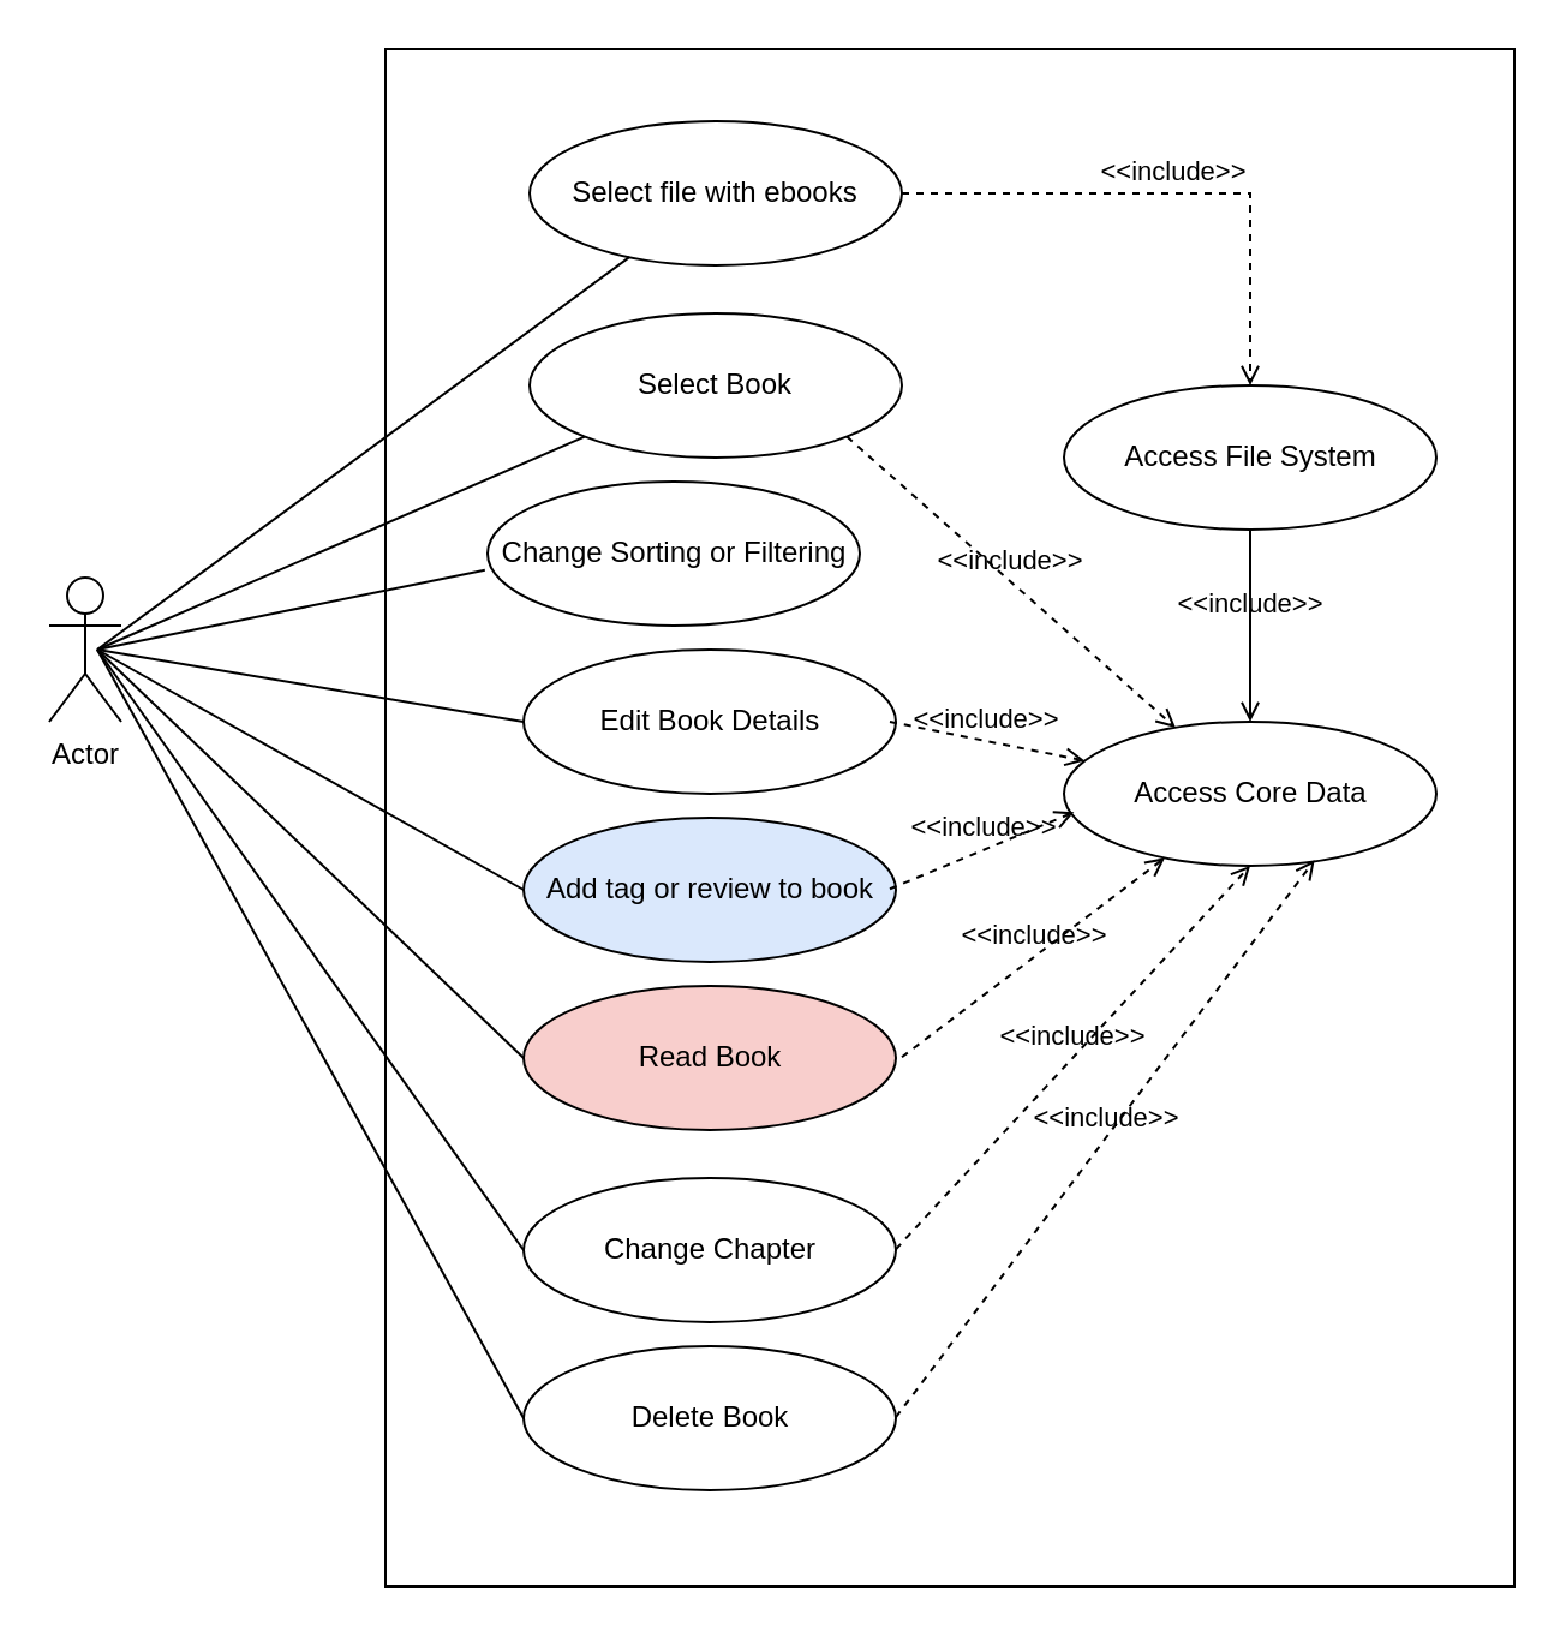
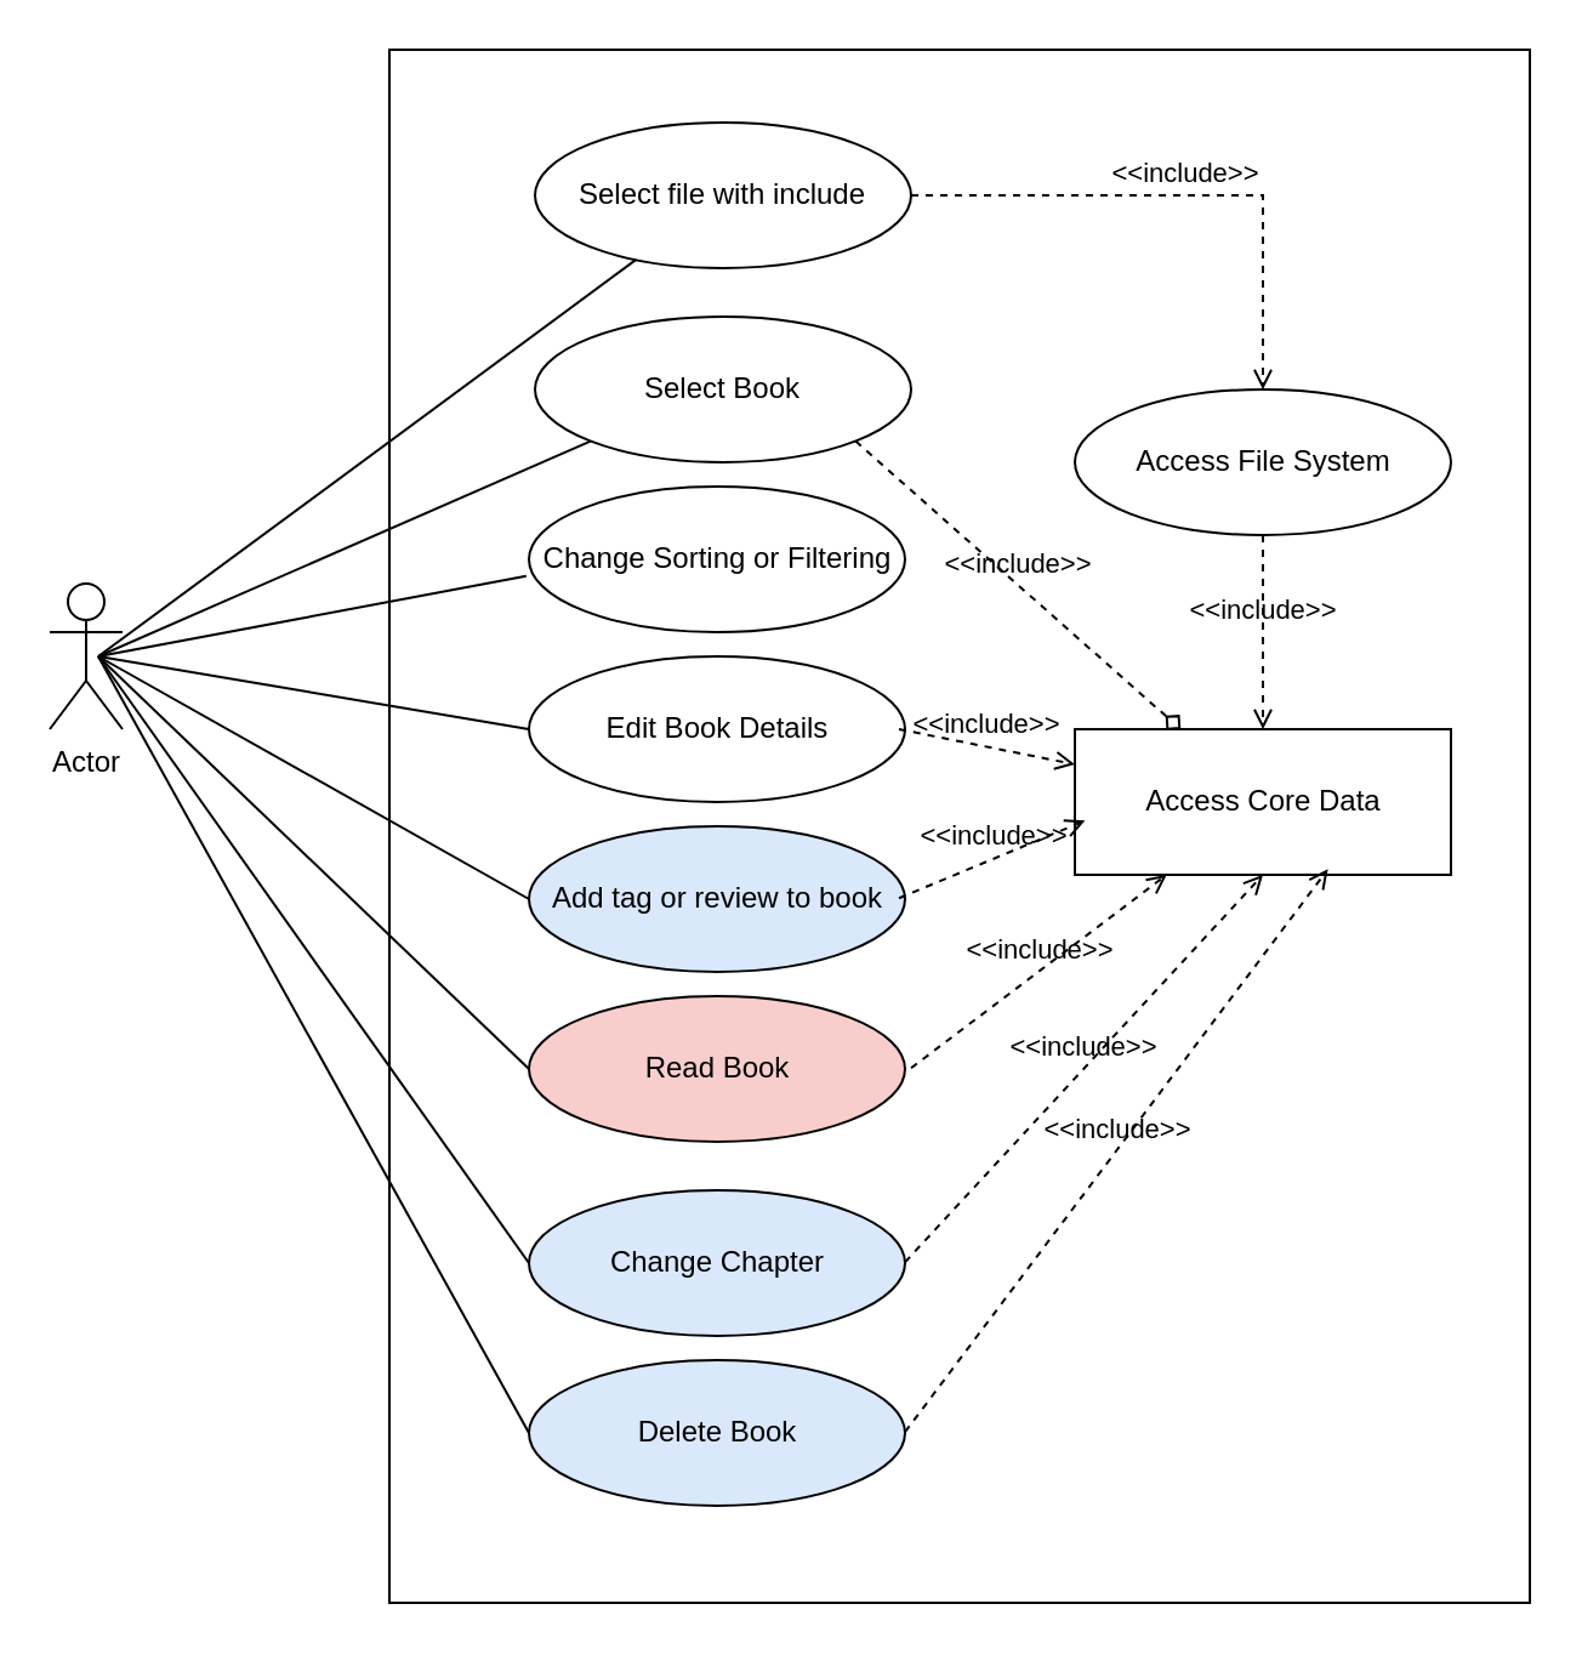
  <mxCell id="0" />
  <mxCell id="1" parent="0" />
  <mxCell id="2" value="Actor" style="shape=umlActor;verticalLabelPosition=bottom;verticalAlign=top;html=1;outlineConnect=0;" vertex="1" parent="1"><mxGeometry x="20" y="240" width="30" height="60" as="geometry" /></mxCell>
  <mxCell id="3" value="" style="rounded=0;whiteSpace=wrap;html=1;" vertex="1" parent="1"><mxGeometry x="160" y="20" width="470" height="640" as="geometry" /></mxCell>
- <mxCell id="4" value="Select file with ebooks" style="ellipse;whiteSpace=wrap;html=1;" vertex="1" parent="1"><mxGeometry x="220" y="50" width="155" height="60" as="geometry" /></mxCell>
+ <mxCell id="4" value="Select file with include" style="ellipse;whiteSpace=wrap;html=1;" vertex="1" parent="1"><mxGeometry x="220" y="50" width="155" height="60" as="geometry" /></mxCell>
  <mxCell id="5" value="Select Book" style="ellipse;whiteSpace=wrap;html=1;" vertex="1" parent="1"><mxGeometry x="220" y="130" width="155" height="60" as="geometry" /></mxCell>
- <mxCell id="6" value="Access Core Data" style="ellipse;whiteSpace=wrap;html=1;" vertex="1" parent="1"><mxGeometry x="442.5" y="300" width="155" height="60" as="geometry" /></mxCell>
+ <mxCell id="6" value="Access Core Data" style="whiteSpace=wrap;html=1;rounded=0;" vertex="1" parent="1"><mxGeometry x="442.5" y="300" width="155" height="60" as="geometry" /></mxCell>
  <mxCell id="7" value="Access File System" style="ellipse;whiteSpace=wrap;html=1;" vertex="1" parent="1"><mxGeometry x="442.5" y="160" width="155" height="60" as="geometry" /></mxCell>
- <mxCell id="8" value="Change Sorting or Filtering" style="ellipse;whiteSpace=wrap;html=1;" vertex="1" parent="1"><mxGeometry x="202.5" y="200" width="155" height="60" as="geometry" /></mxCell>
+ <mxCell id="8" value="Change Sorting or Filtering" style="ellipse;whiteSpace=wrap;html=1;" vertex="1" parent="1"><mxGeometry x="217.5" y="200" width="155" height="60" as="geometry" /></mxCell>
  <mxCell id="9" value="Edit Book Details" style="ellipse;whiteSpace=wrap;html=1;" vertex="1" parent="1"><mxGeometry x="217.5" y="270" width="155" height="60" as="geometry" /></mxCell>
  <mxCell id="10" value="Add tag or review to book" style="ellipse;whiteSpace=wrap;html=1;fillColor=#dae8fc;" vertex="1" parent="1"><mxGeometry x="217.5" y="340" width="155" height="60" as="geometry" /></mxCell>
  <mxCell id="11" value="Read Book" style="ellipse;whiteSpace=wrap;html=1;fillColor=#f8cecc;" vertex="1" parent="1"><mxGeometry x="217.5" y="410" width="155" height="60" as="geometry" /></mxCell>
- <mxCell id="12" value="Change Chapter" style="ellipse;whiteSpace=wrap;html=1;" vertex="1" parent="1"><mxGeometry x="217.5" y="490" width="155" height="60" as="geometry" /></mxCell>
+ <mxCell id="12" value="Change Chapter" style="ellipse;whiteSpace=wrap;html=1;fillColor=#dae8fc;" vertex="1" parent="1"><mxGeometry x="217.5" y="490" width="155" height="60" as="geometry" /></mxCell>
  <mxCell id="13" value="&amp;lt;&amp;lt;include&amp;gt;&amp;gt;" style="html=1;verticalAlign=bottom;labelBackgroundColor=none;endArrow=open;endFill=0;dashed=1;rounded=0;entryX=0.5;entryY=0;entryDx=0;entryDy=0;exitX=1;exitY=0.5;exitDx=0;exitDy=0;" edge="1" parent="1" source="4" target="7"><mxGeometry width="160" relative="1" as="geometry"><mxPoint x="440" y="79.63" as="sourcePoint" /><mxPoint x="600" y="79.63" as="targetPoint" /><Array as="points"><mxPoint x="520" y="80" /></Array></mxGeometry></mxCell>
- <mxCell id="14" value="&amp;lt;&amp;lt;include&amp;gt;&amp;gt;" style="html=1;verticalAlign=bottom;labelBackgroundColor=none;endArrow=open;endFill=0;dashed=0;rounded=0;exitX=0.5;exitY=1;exitDx=0;exitDy=0;entryX=0.5;entryY=0;entryDx=0;entryDy=0;" edge="1" parent="1" source="7" target="6"><mxGeometry width="160" relative="1" as="geometry"><mxPoint x="420" y="260" as="sourcePoint" /><mxPoint x="580" y="260" as="targetPoint" /></mxGeometry></mxCell>
- <mxCell id="15" value="&amp;lt;&amp;lt;include&amp;gt;&amp;gt;" style="html=1;verticalAlign=bottom;labelBackgroundColor=none;endArrow=open;endFill=0;dashed=1;rounded=0;exitX=1;exitY=1;exitDx=0;exitDy=0;" edge="1" parent="1" source="5" target="6"><mxGeometry width="160" relative="1" as="geometry"><mxPoint x="360" y="260" as="sourcePoint" /><mxPoint x="520" y="260" as="targetPoint" /></mxGeometry></mxCell>
+ <mxCell id="14" value="&amp;lt;&amp;lt;include&amp;gt;&amp;gt;" style="html=1;verticalAlign=bottom;labelBackgroundColor=none;endArrow=open;endFill=0;dashed=1;rounded=0;exitX=0.5;exitY=1;exitDx=0;exitDy=0;entryX=0.5;entryY=0;entryDx=0;entryDy=0;" edge="1" parent="1" source="7" target="6"><mxGeometry width="160" relative="1" as="geometry"><mxPoint x="420" y="260" as="sourcePoint" /><mxPoint x="580" y="260" as="targetPoint" /></mxGeometry></mxCell>
+ <mxCell id="15" value="&amp;lt;&amp;lt;include&amp;gt;&amp;gt;" style="html=1;verticalAlign=bottom;labelBackgroundColor=none;endArrow=diamond;endFill=0;dashed=1;rounded=0;exitX=1;exitY=1;exitDx=0;exitDy=0;" edge="1" parent="1" source="5" target="6"><mxGeometry width="160" relative="1" as="geometry"><mxPoint x="360" y="260" as="sourcePoint" /><mxPoint x="520" y="260" as="targetPoint" /></mxGeometry></mxCell>
  <mxCell id="16" value="&amp;lt;&amp;lt;include&amp;gt;&amp;gt;" style="html=1;verticalAlign=bottom;labelBackgroundColor=none;endArrow=open;endFill=0;dashed=1;rounded=0;" edge="1" parent="1" target="6"><mxGeometry width="160" relative="1" as="geometry"><mxPoint x="370" y="300" as="sourcePoint" /><mxPoint x="520" y="300" as="targetPoint" /></mxGeometry></mxCell>
  <mxCell id="17" value="&amp;lt;&amp;lt;include&amp;gt;&amp;gt;" style="html=1;verticalAlign=bottom;labelBackgroundColor=none;endArrow=open;endFill=0;dashed=1;rounded=0;entryX=0.027;entryY=0.628;entryDx=0;entryDy=0;entryPerimeter=0;" edge="1" parent="1" target="6"><mxGeometry width="160" relative="1" as="geometry"><mxPoint x="370" y="369.63" as="sourcePoint" /><mxPoint x="530" y="369.63" as="targetPoint" /></mxGeometry></mxCell>
  <mxCell id="18" value="&amp;lt;&amp;lt;include&amp;gt;&amp;gt;" style="html=1;verticalAlign=bottom;labelBackgroundColor=none;endArrow=open;endFill=0;dashed=1;rounded=0;" edge="1" parent="1" target="6"><mxGeometry width="160" relative="1" as="geometry"><mxPoint x="375" y="439.63" as="sourcePoint" /><mxPoint x="535" y="439.63" as="targetPoint" /></mxGeometry></mxCell>
  <mxCell id="19" value="&amp;lt;&amp;lt;include&amp;gt;&amp;gt;" style="html=1;verticalAlign=bottom;labelBackgroundColor=none;endArrow=open;endFill=0;dashed=1;rounded=0;entryX=0.5;entryY=1;entryDx=0;entryDy=0;" edge="1" parent="1" target="6"><mxGeometry width="160" relative="1" as="geometry"><mxPoint x="372.5" y="519.63" as="sourcePoint" /><mxPoint x="532.5" y="519.63" as="targetPoint" /></mxGeometry></mxCell>
- <mxCell id="20" value="Delete Book" style="ellipse;whiteSpace=wrap;html=1;" vertex="1" parent="1"><mxGeometry x="217.5" y="560" width="155" height="60" as="geometry" /></mxCell>
+ <mxCell id="20" value="Delete Book" style="ellipse;whiteSpace=wrap;html=1;fillColor=#dae8fc;" vertex="1" parent="1"><mxGeometry x="217.5" y="560" width="155" height="60" as="geometry" /></mxCell>
  <mxCell id="21" value="&amp;lt;&amp;lt;include&amp;gt;&amp;gt;" style="html=1;verticalAlign=bottom;labelBackgroundColor=none;endArrow=open;endFill=0;dashed=1;rounded=0;entryX=0.673;entryY=0.961;entryDx=0;entryDy=0;entryPerimeter=0;" edge="1" parent="1" target="6"><mxGeometry width="160" relative="1" as="geometry"><mxPoint x="372.5" y="589.63" as="sourcePoint" /><mxPoint x="520" y="430" as="targetPoint" /></mxGeometry></mxCell>
  <mxCell id="22" value="" style="endArrow=none;html=1;rounded=0;" edge="1" parent="1" target="4"><mxGeometry width="50" height="50" relative="1" as="geometry"><mxPoint x="40" y="270" as="sourcePoint" /><mxPoint x="90" y="220" as="targetPoint" /></mxGeometry></mxCell>
  <mxCell id="23" value="" style="endArrow=none;html=1;rounded=0;entryX=0;entryY=1;entryDx=0;entryDy=0;" edge="1" parent="1" target="5"><mxGeometry width="50" height="50" relative="1" as="geometry"><mxPoint x="40" y="270" as="sourcePoint" /><mxPoint x="271.492" y="116.565" as="targetPoint" /></mxGeometry></mxCell>
  <mxCell id="24" value="" style="endArrow=none;html=1;rounded=0;entryX=-0.007;entryY=0.615;entryDx=0;entryDy=0;entryPerimeter=0;" edge="1" parent="1" target="8"><mxGeometry width="50" height="50" relative="1" as="geometry"><mxPoint x="40" y="270" as="sourcePoint" /><mxPoint x="252.523" y="191.145" as="targetPoint" /></mxGeometry></mxCell>
  <mxCell id="25" value="" style="endArrow=none;html=1;rounded=0;entryX=0;entryY=0.5;entryDx=0;entryDy=0;" edge="1" parent="1" target="9"><mxGeometry width="50" height="50" relative="1" as="geometry"><mxPoint x="40" y="270" as="sourcePoint" /><mxPoint x="226.415" y="246.9" as="targetPoint" /></mxGeometry></mxCell>
  <mxCell id="26" value="" style="endArrow=none;html=1;rounded=0;entryX=0;entryY=0.5;entryDx=0;entryDy=0;" edge="1" parent="1" target="10"><mxGeometry width="50" height="50" relative="1" as="geometry"><mxPoint x="40" y="270" as="sourcePoint" /><mxPoint x="227.5" y="310" as="targetPoint" /></mxGeometry></mxCell>
  <mxCell id="27" value="" style="endArrow=none;html=1;rounded=0;entryX=0;entryY=0.5;entryDx=0;entryDy=0;" edge="1" parent="1" target="11"><mxGeometry width="50" height="50" relative="1" as="geometry"><mxPoint x="40" y="270" as="sourcePoint" /><mxPoint x="227.5" y="380" as="targetPoint" /></mxGeometry></mxCell>
  <mxCell id="28" value="" style="endArrow=none;html=1;rounded=0;entryX=0;entryY=0.5;entryDx=0;entryDy=0;" edge="1" parent="1" target="12"><mxGeometry width="50" height="50" relative="1" as="geometry"><mxPoint x="40" y="270" as="sourcePoint" /><mxPoint x="227.5" y="450" as="targetPoint" /></mxGeometry></mxCell>
  <mxCell id="29" value="" style="endArrow=none;html=1;rounded=0;entryX=0;entryY=0.5;entryDx=0;entryDy=0;" edge="1" parent="1" target="20"><mxGeometry width="50" height="50" relative="1" as="geometry"><mxPoint x="40" y="270" as="sourcePoint" /><mxPoint x="227.5" y="530" as="targetPoint" /></mxGeometry></mxCell>
